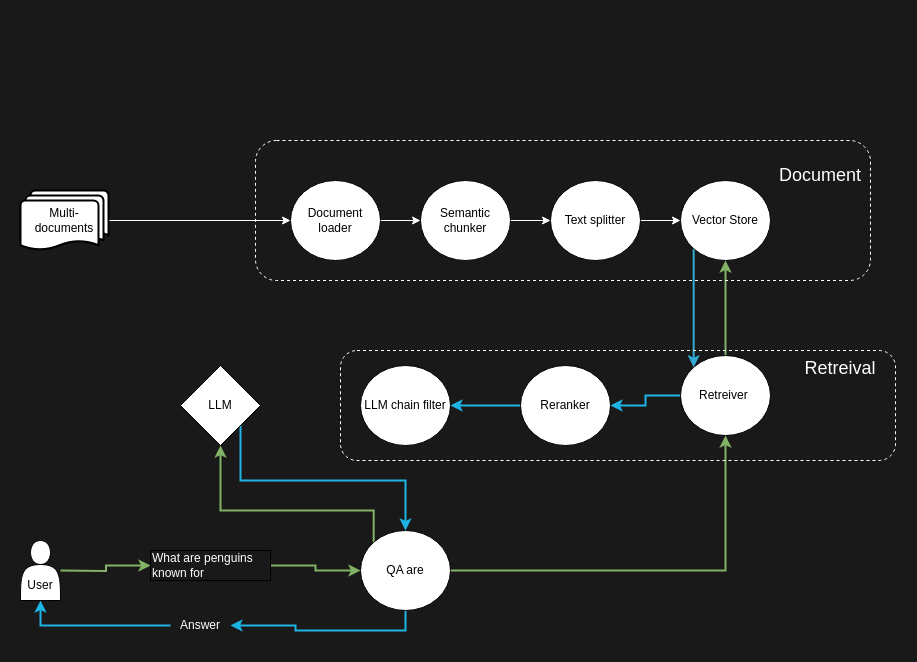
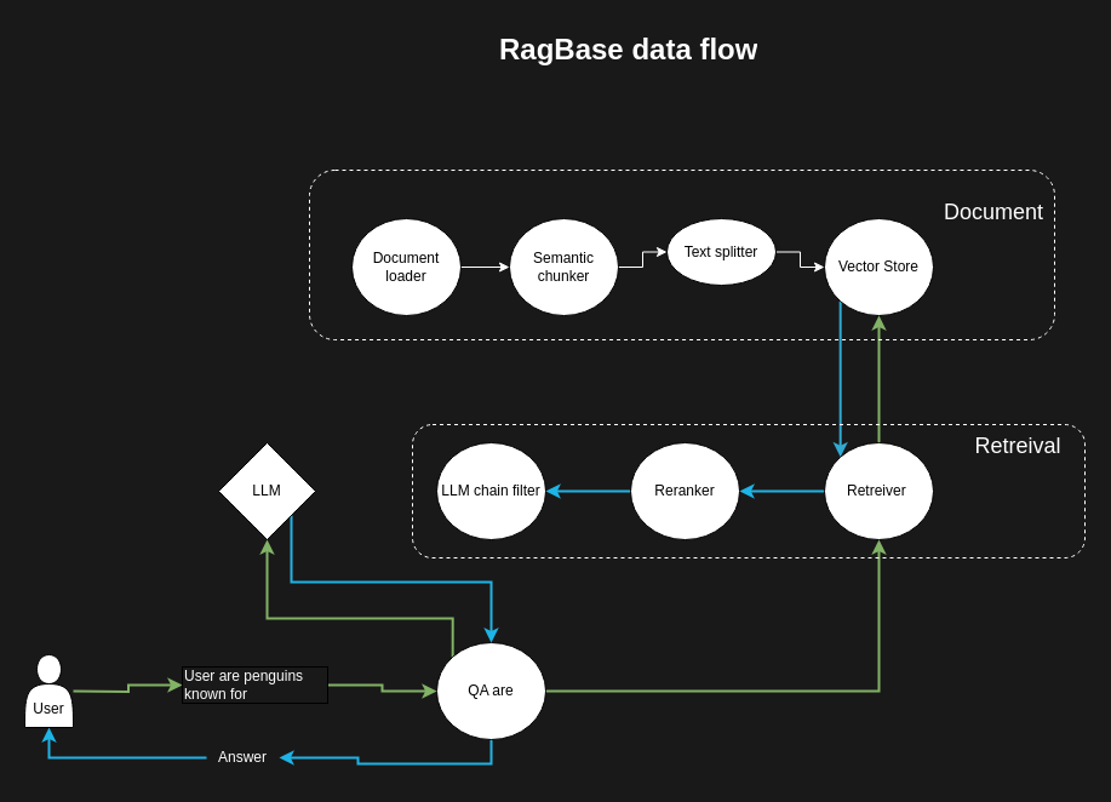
  <mxCell id="0" />
  <mxCell id="1" parent="0" />
  <mxCell id="2" style="edgeStyle=orthogonalEdgeStyle;rounded=0;orthogonalLoop=1;jettySize=auto;html=1;entryX=0;entryY=0.5;entryDx=0;entryDy=0;strokeColor=#FFFFFF;" edge="1" parent="1" source="3" target="5"><mxGeometry relative="1" as="geometry" /></mxCell>
  <mxCell id="3" value="Document loader" style="ellipse;whiteSpace=wrap;html=1;" vertex="1" parent="1"><mxGeometry x="290" y="180" width="90" height="80" as="geometry" /></mxCell>
  <mxCell id="4" style="edgeStyle=orthogonalEdgeStyle;rounded=0;orthogonalLoop=1;jettySize=auto;html=1;entryX=0;entryY=0.5;entryDx=0;entryDy=0;strokeColor=#FFFFFF;" edge="1" parent="1" source="5" target="7"><mxGeometry relative="1" as="geometry" /></mxCell>
  <mxCell id="5" value="Semantic chunker" style="ellipse;whiteSpace=wrap;html=1;" vertex="1" parent="1"><mxGeometry x="420" y="180" width="90" height="80" as="geometry" /></mxCell>
  <mxCell id="6" style="edgeStyle=orthogonalEdgeStyle;rounded=0;orthogonalLoop=1;jettySize=auto;html=1;entryX=0;entryY=0.5;entryDx=0;entryDy=0;strokeColor=#FFFFFF;" edge="1" parent="1" source="7" target="9"><mxGeometry relative="1" as="geometry" /></mxCell>
- <mxCell id="7" value="Text splitter" style="ellipse;whiteSpace=wrap;html=1;" vertex="1" parent="1"><mxGeometry x="550" y="180" width="90" height="80" as="geometry" /></mxCell>
+ <mxCell id="7" value="Text splitter" style="ellipse;whiteSpace=wrap;html=1;" vertex="1" parent="1"><mxGeometry x="550" y="180" width="90" height="55" as="geometry" /></mxCell>
  <mxCell id="8" style="edgeStyle=orthogonalEdgeStyle;rounded=0;orthogonalLoop=1;jettySize=auto;html=1;exitX=0;exitY=1;exitDx=0;exitDy=0;entryX=0;entryY=0;entryDx=0;entryDy=0;strokeColor=#32aad2;strokeWidth=2;" edge="1" parent="1" source="9" target="14"><mxGeometry relative="1" as="geometry" /></mxCell>
  <mxCell id="9" value="Vector Store" style="ellipse;whiteSpace=wrap;html=1;" vertex="1" parent="1"><mxGeometry x="680" y="180" width="90" height="80" as="geometry" /></mxCell>
- <mxCell id="10" style="edgeStyle=orthogonalEdgeStyle;rounded=0;orthogonalLoop=1;jettySize=auto;html=1;exitX=1;exitY=0.5;exitDx=0;exitDy=0;exitPerimeter=0;entryX=0;entryY=0.5;entryDx=0;entryDy=0;strokeColor=#FFFFFF;" edge="1" parent="1" source="11" target="3"><mxGeometry relative="1" as="geometry" /></mxCell>
- <mxCell id="11" value="Multi-documents" style="strokeWidth=2;html=1;shape=mxgraph.flowchart.multi-document;whiteSpace=wrap;" vertex="1" parent="1"><mxGeometry x="20" y="190" width="88" height="60" as="geometry" /></mxCell>
  <mxCell id="12" style="edgeStyle=orthogonalEdgeStyle;rounded=0;orthogonalLoop=1;jettySize=auto;html=1;exitX=0;exitY=0.5;exitDx=0;exitDy=0;entryX=1;entryY=0.5;entryDx=0;entryDy=0;strokeColor=#1eb4e6;strokeWidth=2;" edge="1" parent="1" source="14" target="16"><mxGeometry relative="1" as="geometry" /></mxCell>
  <mxCell id="13" style="edgeStyle=orthogonalEdgeStyle;rounded=0;orthogonalLoop=1;jettySize=auto;html=1;strokeColor=#82b366;fontColor=#20df50;strokeWidth=2;fillColor=#d5e8d4;" edge="1" parent="1" source="14" target="9"><mxGeometry relative="1" as="geometry" /></mxCell>
- <mxCell id="14" value="Retreiver&amp;nbsp;" style="ellipse;whiteSpace=wrap;html=1;" vertex="1" parent="1"><mxGeometry x="680" y="355" width="90" height="80" as="geometry" /></mxCell>
+ <mxCell id="14" value="Retreiver&amp;nbsp;" style="ellipse;whiteSpace=wrap;html=1;" vertex="1" parent="1"><mxGeometry x="680" y="365" width="90" height="80" as="geometry" /></mxCell>
  <mxCell id="15" style="edgeStyle=orthogonalEdgeStyle;rounded=0;orthogonalLoop=1;jettySize=auto;html=1;entryX=1;entryY=0.5;entryDx=0;entryDy=0;strokeColor=#1eb4e6;strokeWidth=2;" edge="1" parent="1" source="16" target="17"><mxGeometry relative="1" as="geometry" /></mxCell>
  <mxCell id="16" value="Reranker" style="ellipse;whiteSpace=wrap;html=1;" vertex="1" parent="1"><mxGeometry x="520" y="365" width="90" height="80" as="geometry" /></mxCell>
  <mxCell id="17" value="LLM chain filter" style="ellipse;whiteSpace=wrap;html=1;" vertex="1" parent="1"><mxGeometry x="360" y="365" width="90" height="80" as="geometry" /></mxCell>
  <mxCell id="18" style="edgeStyle=orthogonalEdgeStyle;rounded=0;orthogonalLoop=1;jettySize=auto;html=1;exitX=0;exitY=0.5;exitDx=0;exitDy=0;entryX=0.5;entryY=1;entryDx=0;entryDy=0;strokeColor=#1eb4e6;strokeWidth=2;" edge="1" parent="1" source="29" target="28"><mxGeometry relative="1" as="geometry"><mxPoint x="60" y="600" as="targetPoint" /></mxGeometry></mxCell>
  <mxCell id="19" style="edgeStyle=orthogonalEdgeStyle;rounded=0;orthogonalLoop=1;jettySize=auto;html=1;exitX=0.5;exitY=1;exitDx=0;exitDy=0;entryX=1;entryY=0.5;entryDx=0;entryDy=0;strokeColor=#1eb4e6;strokeWidth=2;" edge="1" parent="1" source="22" target="29"><mxGeometry relative="1" as="geometry" /></mxCell>
  <mxCell id="20" style="edgeStyle=orthogonalEdgeStyle;rounded=0;orthogonalLoop=1;jettySize=auto;html=1;exitX=0;exitY=0;exitDx=0;exitDy=0;entryX=0.5;entryY=1;entryDx=0;entryDy=0;strokeColor=#82b366;fontColor=#20df50;strokeWidth=2;fillColor=#d5e8d4;" edge="1" parent="1" source="22" target="24"><mxGeometry relative="1" as="geometry"><Array as="points"><mxPoint x="373" y="510" /><mxPoint x="220" y="510" /></Array></mxGeometry></mxCell>
  <mxCell id="21" style="edgeStyle=orthogonalEdgeStyle;rounded=0;orthogonalLoop=1;jettySize=auto;html=1;exitX=1;exitY=0.5;exitDx=0;exitDy=0;entryX=0.5;entryY=1;entryDx=0;entryDy=0;strokeColor=#82b366;fontColor=#20df50;strokeWidth=2;fillColor=#d5e8d4;" edge="1" parent="1" source="22" target="14"><mxGeometry relative="1" as="geometry" /></mxCell>
  <mxCell id="22" value="QA are" style="ellipse;whiteSpace=wrap;html=1;" vertex="1" parent="1"><mxGeometry x="360" y="530" width="90" height="80" as="geometry" /></mxCell>
  <mxCell id="23" style="edgeStyle=orthogonalEdgeStyle;rounded=0;orthogonalLoop=1;jettySize=auto;html=1;exitX=1;exitY=1;exitDx=0;exitDy=0;strokeColor=#1eb4e6;strokeWidth=2;" edge="1" parent="1" source="24" target="22"><mxGeometry relative="1" as="geometry"><Array as="points"><mxPoint x="240" y="480" /><mxPoint x="405" y="480" /></Array></mxGeometry></mxCell>
  <mxCell id="24" value="LLM" style="rhombus;whiteSpace=wrap;html=1;" vertex="1" parent="1"><mxGeometry x="180" y="365" width="80" height="80" as="geometry" /></mxCell>
  <mxCell id="25" style="edgeStyle=orthogonalEdgeStyle;rounded=0;orthogonalLoop=1;jettySize=auto;html=1;entryX=0;entryY=0.5;entryDx=0;entryDy=0;strokeColor=#82b366;fontColor=#20df50;strokeWidth=2;fillColor=#d5e8d4;" edge="1" parent="1" source="27" target="22"><mxGeometry relative="1" as="geometry" /></mxCell>
  <mxCell id="26" value="" style="edgeStyle=orthogonalEdgeStyle;rounded=0;orthogonalLoop=1;jettySize=auto;html=1;entryX=0;entryY=0.5;entryDx=0;entryDy=0;strokeColor=#82b366;fontColor=#20df50;strokeWidth=2;fillColor=#d5e8d4;" edge="1" parent="1" target="27"><mxGeometry relative="1" as="geometry"><mxPoint x="60" y="570" as="sourcePoint" /><mxPoint x="373" y="542" as="targetPoint" /></mxGeometry></mxCell>
- <mxCell id="27" value="What are penguins known for" style="text;html=1;align=left;verticalAlign=middle;whiteSpace=wrap;rounded=0;strokeColor=default;fontColor=#FFFFFF;" vertex="1" parent="1"><mxGeometry x="150" y="550" width="120" height="30" as="geometry" /></mxCell>
+ <mxCell id="27" value="User are penguins known for" style="text;html=1;align=left;verticalAlign=middle;whiteSpace=wrap;rounded=0;strokeColor=default;fontColor=#FFFFFF;" vertex="1" parent="1"><mxGeometry x="150" y="550" width="120" height="30" as="geometry" /></mxCell>
  <mxCell id="28" value="&lt;div&gt;&lt;br&gt;&lt;/div&gt;&lt;div&gt;&lt;br&gt;&lt;/div&gt;User" style="shape=actor;whiteSpace=wrap;html=1;" vertex="1" parent="1"><mxGeometry x="20" y="540" width="40" height="60" as="geometry" /></mxCell>
  <mxCell id="29" value="Answer" style="text;html=1;align=center;verticalAlign=middle;whiteSpace=wrap;rounded=0;fontColor=#FFFFFF;" vertex="1" parent="1"><mxGeometry x="170" y="610" width="60" height="30" as="geometry" /></mxCell>
  <mxCell id="30" value="" style="rounded=1;whiteSpace=wrap;html=1;fillColor=none;dashed=1;strokeColor=#FFFFFF;" vertex="1" parent="1"><mxGeometry x="340" y="350" width="555" height="110" as="geometry" /></mxCell>
  <mxCell id="31" value="Retreival" style="text;html=1;align=center;verticalAlign=middle;whiteSpace=wrap;rounded=0;fontSize=18;fontColor=#FFFFFF;" vertex="1" parent="1"><mxGeometry x="810" y="353" width="60" height="30" as="geometry" /></mxCell>
  <mxCell id="32" value="" style="rounded=1;whiteSpace=wrap;html=1;fillColor=none;dashed=1;fontColor=#FFFFFF;strokeColor=#FFFFFF;" vertex="1" parent="1"><mxGeometry x="255" y="140" width="615" height="140" as="geometry" /></mxCell>
  <mxCell id="33" value="Document" style="text;html=1;align=center;verticalAlign=middle;whiteSpace=wrap;rounded=0;fontSize=18;fontColor=#FFFFFF;" vertex="1" parent="1"><mxGeometry x="790" y="160" width="60" height="30" as="geometry" /></mxCell>
+ <mxCell id="34" value="&lt;h1 style=&quot;margin-top: 0px;&quot;&gt;RagBase data flow&lt;/h1&gt;" style="text;html=1;whiteSpace=wrap;overflow=hidden;rounded=0;fontColor=#FFFFFF;" vertex="1" parent="1"><mxGeometry x="410" y="20" width="240" height="54" as="geometry" /></mxCell>
